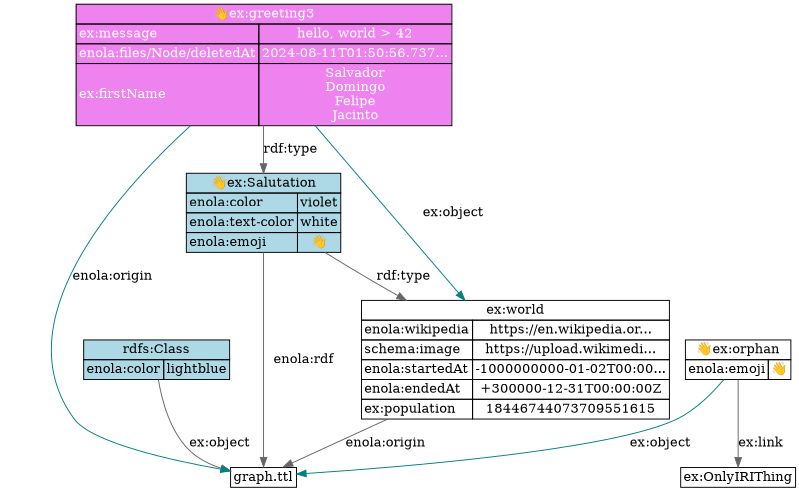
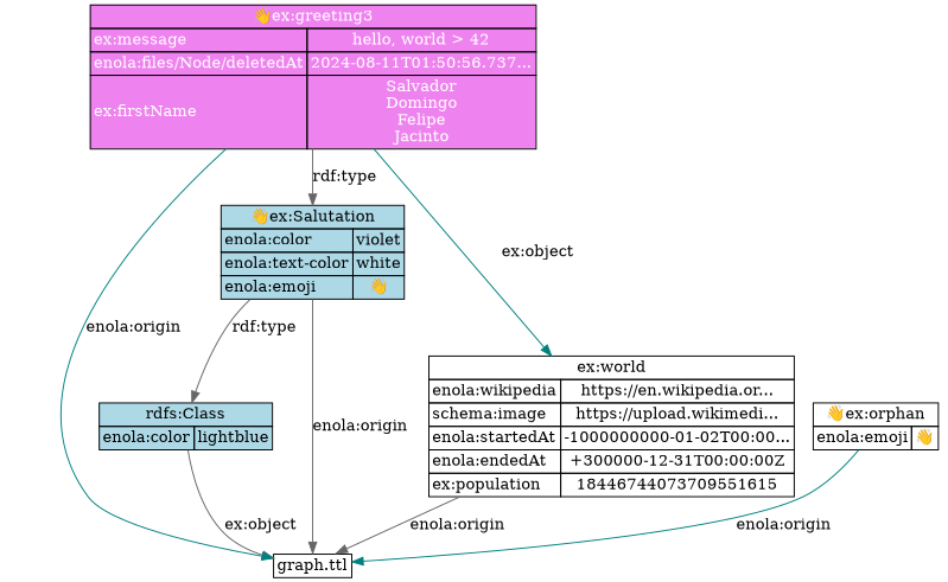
  digraph {
    node [shape=plain]
    edge [color=gray40]
    n1 [fillcolor=lightblue label=<<TABLE BORDER="0" CELLBORDER="1" CELLSPACING="0">     <TR><TD COLSPAN="2">rdfs:Class</TD></TR>     <TR><TD ALIGN="left">enola:color</TD><TD>lightblue</TD></TR>   </TABLE>> style=filled]
    n2 [label=<<TABLE BORDER="0" CELLBORDER="1" CELLSPACING="0">     <TR><TD COLSPAN="2">graph.ttl</TD></TR>   </TABLE>>]
    n3 [fillcolor=lightblue label=<<TABLE BORDER="0" CELLBORDER="1" CELLSPACING="0">     <TR><TD COLSPAN="2">👋ex:Salutation</TD></TR>     <TR><TD ALIGN="left">enola:color</TD><TD>violet</TD></TR>     <TR><TD ALIGN="left">enola:text-color</TD><TD>white</TD></TR>     <TR><TD ALIGN="left">enola:emoji</TD><TD>👋</TD></TR>   </TABLE>> style=filled]
    n4 [fillcolor=violet fontcolor=white label=<<TABLE BORDER="0" CELLBORDER="1" CELLSPACING="0">     <TR><TD COLSPAN="2">👋ex:greeting3</TD></TR>     <TR><TD ALIGN="left">ex:message</TD><TD>hello, world &gt; 42</TD></TR>     <TR><TD ALIGN="left">enola:files/Node/deletedAt</TD><TD>2024-08-11T01:50:56.737...</TD></TR>     <TR><TD ALIGN="left">ex:firstName</TD><TD>Salvador<BR/>Domingo<BR/>Felipe<BR/>Jacinto<BR/></TD></TR>   </TABLE>> style=filled]
    n5 [label=<<TABLE BORDER="0" CELLBORDER="1" CELLSPACING="0">     <TR><TD COLSPAN="2">ex:world</TD></TR>     <TR><TD ALIGN="left">enola:wikipedia</TD><TD>https://en.wikipedia.or...</TD></TR>     <TR><TD ALIGN="left">schema:image</TD><TD>https://upload.wikimedi...</TD></TR>     <TR><TD ALIGN="left">enola:startedAt</TD><TD>-1000000000-01-02T00:00...</TD></TR>     <TR><TD ALIGN="left">enola:endedAt</TD><TD>+300000-12-31T00:00:00Z</TD></TR>     <TR><TD ALIGN="left">ex:population</TD><TD>18446744073709551615</TD></TR>   </TABLE>>]
    n6 [label=<<TABLE BORDER="0" CELLBORDER="1" CELLSPACING="0">     <TR><TD COLSPAN="2">👋ex:orphan</TD></TR>     <TR><TD ALIGN="left">enola:emoji</TD><TD>👋</TD></TR>   </TABLE>>]
-   n7 [label=<<TABLE BORDER="0" CELLBORDER="1" CELLSPACING="0">     <TR><TD COLSPAN="2">ex:OnlyIRIThing</TD></TR>   </TABLE>>]
    n1 -> n2 [label="ex:object"]
-   n3 -> n5 [label="rdf:type"]
-   n3 -> n2 [label="enola:rdf"]
+   n3 -> n1 [label="rdf:type"]
+   n3 -> n2 [label="enola:origin"]
    n4 -> n2 [color=teal label="enola:origin"]
    n4 -> n3 [label="rdf:type"]
    n4 -> n5 [color=teal label="ex:object"]
    n5 -> n2 [label="enola:origin"]
-   n6 -> n2 [color=teal label="ex:object"]
-   n6 -> n7 [label="ex:link"]
+   n6 -> n2 [color=teal label="enola:origin"]
  }
